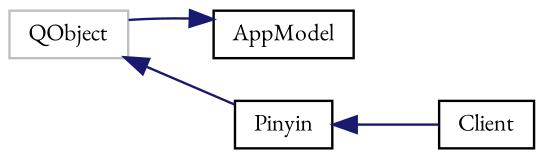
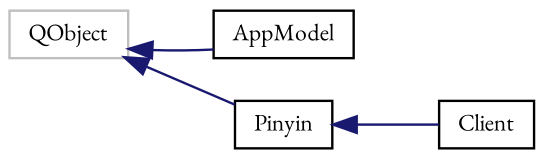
  digraph {
    fontname="EB Garamond"
    rankdir=LR
    node [color=black fillcolor=white fontname="EB Garamond" fontsize=10 shape=record style=filled]
    edge [color=midnightblue dir=back fontname="EB Garamond" fontsize=10 labelfontname=Helvetica labelfontsize=10 style=solid]
    n1 [color=grey75 height=0.2 label=QObject width=0.4]
    n2 [height=0.2 label=AppModel width=0.4]
    n3 [height=0.2 label=Pinyin width=0.4]
    n4 [height=0.2 label=Client width=0.4]
-   n2 -> n1
+   n1 -> n2
    n1 -> n3
    n3 -> n4
  }
